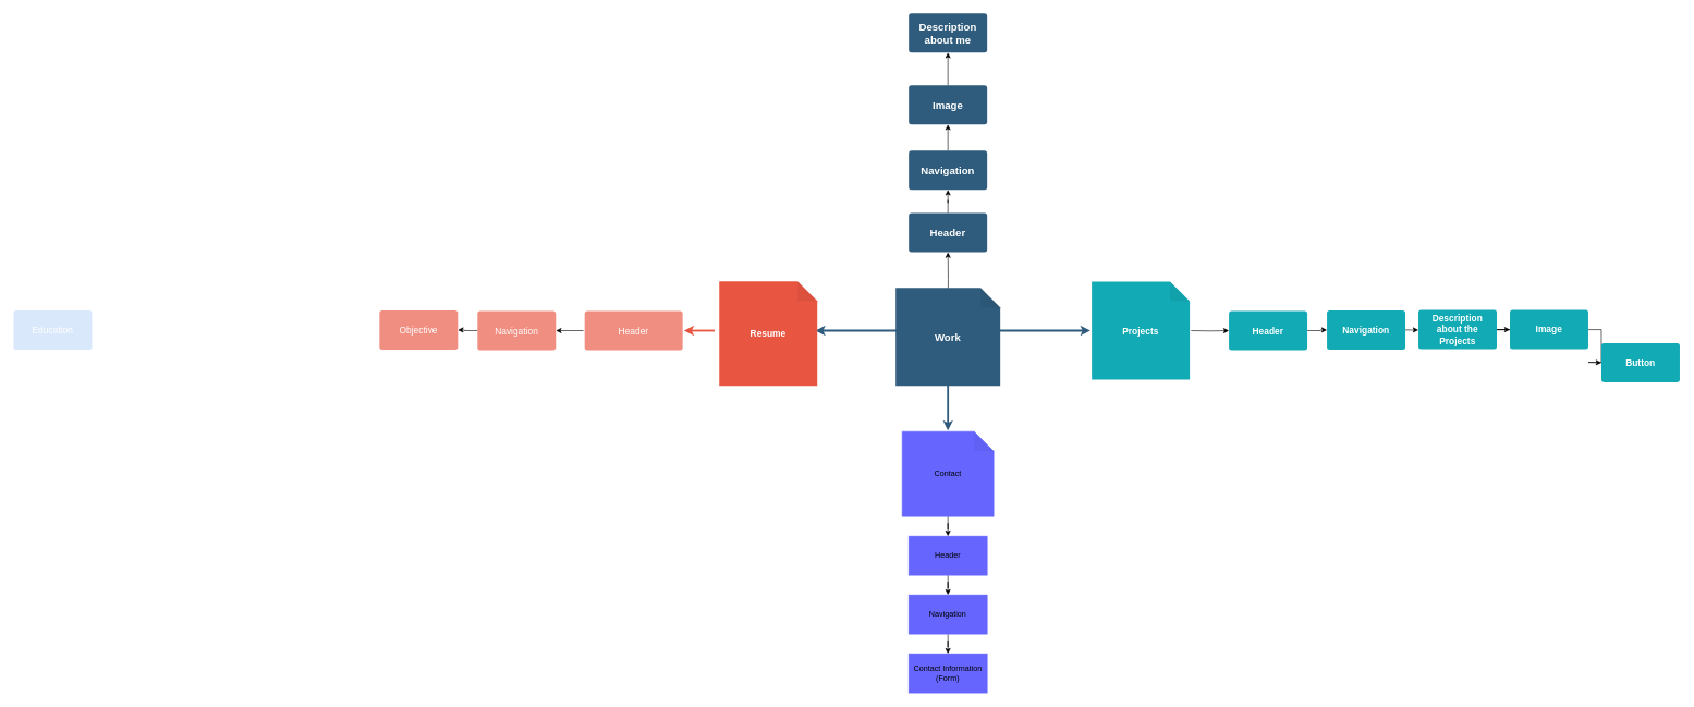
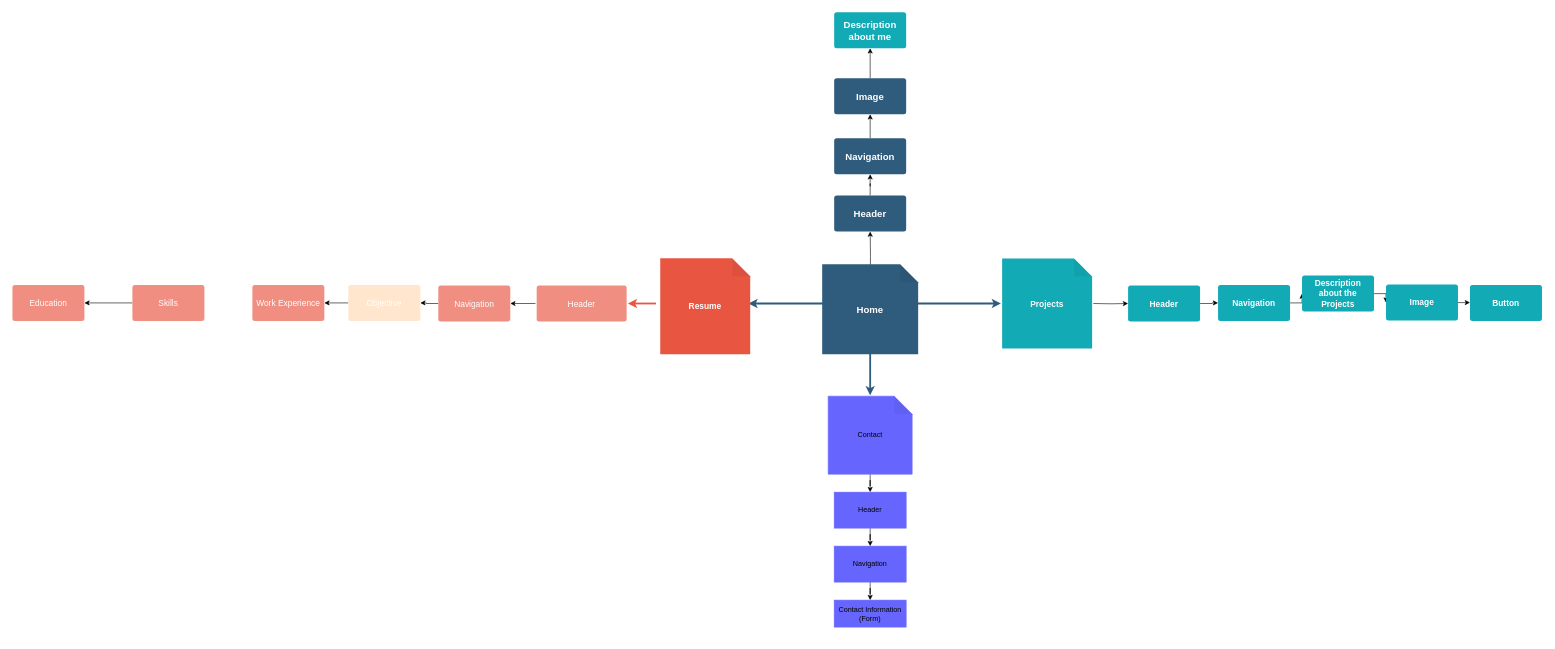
  <mxCell id="0" />
  <mxCell id="1" parent="0" />
  <mxCell id="2" value="" style="edgeStyle=none;rounded=0;jumpStyle=none;html=1;shadow=0;labelBackgroundColor=none;startArrow=none;startFill=0;endArrow=classic;endFill=1;jettySize=auto;orthogonalLoop=1;strokeColor=#2F5B7C;strokeWidth=3;fontFamily=Helvetica;fontSize=16;fontColor=#23445D;spacing=5;" parent="1" edge="1"><mxGeometry relative="1" as="geometry"><mxPoint x="1527" y="505.5" as="sourcePoint" /><mxPoint x="1668" y="505.5" as="targetPoint" /></mxGeometry></mxCell>
  <mxCell id="3" value="" style="edgeStyle=none;rounded=0;jumpStyle=none;html=1;shadow=0;labelBackgroundColor=none;startArrow=none;startFill=0;endArrow=classic;endFill=1;jettySize=auto;orthogonalLoop=1;strokeColor=#2F5B7C;strokeWidth=3;fontFamily=Helvetica;fontSize=16;fontColor=#23445D;spacing=5;" parent="1" edge="1"><mxGeometry relative="1" as="geometry"><mxPoint x="1450" y="542.5" as="sourcePoint" /><mxPoint x="1450" y="658.5" as="targetPoint" /></mxGeometry></mxCell>
  <mxCell id="4" value="" style="edgeStyle=none;rounded=0;jumpStyle=none;html=1;shadow=0;labelBackgroundColor=none;startArrow=none;startFill=0;endArrow=classic;endFill=1;jettySize=auto;orthogonalLoop=1;strokeColor=#2F5B7C;strokeWidth=3;fontFamily=Helvetica;fontSize=16;fontColor=#23445D;spacing=5;" parent="1" edge="1"><mxGeometry relative="1" as="geometry"><mxPoint x="1373" y="505.5" as="sourcePoint" /><mxPoint x="1247" y="505.5" as="targetPoint" /></mxGeometry></mxCell>
  <mxCell id="5" value="" style="edgeStyle=orthogonalEdgeStyle;rounded=0;orthogonalLoop=1;jettySize=auto;html=1;" edge="1" parent="1" target="11"><mxGeometry relative="1" as="geometry"><mxPoint x="1450" y="468.5" as="sourcePoint" /></mxGeometry></mxCell>
  <mxCell id="6" value="" style="edgeStyle=none;rounded=1;jumpStyle=none;html=1;shadow=0;labelBackgroundColor=none;startArrow=none;startFill=0;jettySize=auto;orthogonalLoop=1;strokeColor=#E85642;strokeWidth=3;fontFamily=Helvetica;fontSize=14;fontColor=#FFFFFF;spacing=5;fontStyle=1;fillColor=#b0e3e6;" parent="1" target="8" edge="1"><mxGeometry relative="1" as="geometry"><mxPoint x="1093" y="505.5" as="sourcePoint" /></mxGeometry></mxCell>
  <mxCell id="7" value="" style="edgeStyle=orthogonalEdgeStyle;rounded=0;orthogonalLoop=1;jettySize=auto;html=1;" edge="1" parent="1" source="8" target="18"><mxGeometry relative="1" as="geometry" /></mxCell>
  <mxCell id="8" value="Header" style="rounded=1;whiteSpace=wrap;html=1;shadow=0;labelBackgroundColor=none;strokeColor=none;strokeWidth=3;fillColor=#f08e81;fontFamily=Helvetica;fontSize=14;fontColor=#FFFFFF;align=center;spacing=5;fontStyle=0;arcSize=7;perimeterSpacing=2;" parent="1" vertex="1"><mxGeometry x="894" y="475.5" width="150" height="60" as="geometry" /></mxCell>
  <mxCell id="9" value="" style="edgeStyle=orthogonalEdgeStyle;rounded=0;orthogonalLoop=1;jettySize=auto;html=1;" edge="1" parent="1" target="26"><mxGeometry relative="1" as="geometry"><mxPoint x="1822" y="505.5" as="sourcePoint" /></mxGeometry></mxCell>
  <mxCell id="10" value="" style="edgeStyle=orthogonalEdgeStyle;rounded=0;orthogonalLoop=1;jettySize=auto;html=1;" edge="1" parent="1" source="11" target="13"><mxGeometry relative="1" as="geometry" /></mxCell>
  <mxCell id="11" value="Header" style="whiteSpace=wrap;html=1;fontSize=16;fillColor=#2F5B7C;strokeColor=none;fontColor=#FFFFFF;rounded=1;shadow=0;labelBackgroundColor=none;strokeWidth=3;fontStyle=1;spacing=5;arcSize=7;" vertex="1" parent="1"><mxGeometry x="1390" y="325.5" width="120" height="60" as="geometry" /></mxCell>
  <mxCell id="12" value="" style="edgeStyle=orthogonalEdgeStyle;rounded=0;orthogonalLoop=1;jettySize=auto;html=1;" edge="1" parent="1" source="13" target="15"><mxGeometry relative="1" as="geometry" /></mxCell>
  <mxCell id="13" value="Navigation" style="whiteSpace=wrap;html=1;fontSize=16;fillColor=#2F5B7C;strokeColor=none;fontColor=#FFFFFF;rounded=1;shadow=0;labelBackgroundColor=none;strokeWidth=3;fontStyle=1;spacing=5;arcSize=7;" vertex="1" parent="1"><mxGeometry x="1390" y="230" width="120" height="60" as="geometry" /></mxCell>
  <mxCell id="14" value="" style="edgeStyle=orthogonalEdgeStyle;rounded=0;orthogonalLoop=1;jettySize=auto;html=1;" edge="1" parent="1" source="15" target="16"><mxGeometry relative="1" as="geometry" /></mxCell>
  <mxCell id="15" value="Image" style="whiteSpace=wrap;html=1;fontSize=16;fillColor=#2F5B7C;strokeColor=none;fontColor=#FFFFFF;rounded=1;shadow=0;labelBackgroundColor=none;strokeWidth=3;fontStyle=1;spacing=5;arcSize=7;" vertex="1" parent="1"><mxGeometry x="1390" y="130" width="120" height="60" as="geometry" /></mxCell>
- <mxCell id="16" value="Description about me" style="whiteSpace=wrap;html=1;fontSize=16;fillColor=#2F5B7C;strokeColor=none;fontColor=#FFFFFF;rounded=1;shadow=0;labelBackgroundColor=none;strokeWidth=3;fontStyle=1;spacing=5;arcSize=7;" vertex="1" parent="1"><mxGeometry x="1390" y="20" width="120" height="60" as="geometry" /></mxCell>
+ <mxCell id="16" value="Description about me" style="whiteSpace=wrap;html=1;fontSize=16;fillColor=#12aab5;strokeColor=none;fontColor=#FFFFFF;rounded=1;shadow=0;labelBackgroundColor=none;strokeWidth=3;fontStyle=1;spacing=5;arcSize=7;" vertex="1" parent="1"><mxGeometry x="1390" y="20" width="120" height="60" as="geometry" /></mxCell>
  <mxCell id="17" value="" style="edgeStyle=orthogonalEdgeStyle;rounded=0;orthogonalLoop=1;jettySize=auto;html=1;" edge="1" parent="1" source="18" target="20"><mxGeometry relative="1" as="geometry" /></mxCell>
  <mxCell id="18" value="Navigation" style="whiteSpace=wrap;html=1;fontSize=14;fillColor=#f08e81;strokeColor=none;fontColor=#FFFFFF;rounded=1;shadow=0;labelBackgroundColor=none;strokeWidth=3;spacing=5;fontStyle=0;arcSize=7;" vertex="1" parent="1"><mxGeometry x="730" y="475.5" width="120" height="60" as="geometry" /></mxCell>
- <mxCell id="20" value="Objective" style="whiteSpace=wrap;html=1;fontSize=14;fillColor=#f08e81;strokeColor=none;fontColor=#FFFFFF;rounded=1;shadow=0;labelBackgroundColor=none;strokeWidth=3;spacing=5;fontStyle=0;arcSize=7;" vertex="1" parent="1"><mxGeometry x="580" y="474.5" width="120" height="60" as="geometry" /></mxCell>
- <mxCell id="24" value="Education" style="whiteSpace=wrap;html=1;fontSize=14;fillColor=#dae8fc;strokeColor=none;fontColor=#FFFFFF;rounded=1;shadow=0;labelBackgroundColor=none;strokeWidth=3;spacing=5;fontStyle=0;arcSize=7;" vertex="1" parent="1"><mxGeometry x="20" y="474.5" width="120" height="60" as="geometry" /></mxCell>
+ <mxCell id="19" value="" style="edgeStyle=orthogonalEdgeStyle;rounded=0;orthogonalLoop=1;jettySize=auto;html=1;" edge="1" parent="1" source="20" target="21"><mxGeometry relative="1" as="geometry" /></mxCell>
+ <mxCell id="20" value="Objective" style="whiteSpace=wrap;html=1;fontSize=14;fillColor=#ffe6cc;strokeColor=none;fontColor=#FFFFFF;rounded=1;shadow=0;labelBackgroundColor=none;strokeWidth=3;spacing=5;fontStyle=0;arcSize=7;" vertex="1" parent="1"><mxGeometry x="580" y="474.5" width="120" height="60" as="geometry" /></mxCell>
+ <mxCell id="21" value="Work Experience" style="whiteSpace=wrap;html=1;fontSize=14;fillColor=#f08e81;strokeColor=none;fontColor=#FFFFFF;rounded=1;shadow=0;labelBackgroundColor=none;strokeWidth=3;spacing=5;fontStyle=0;arcSize=7;" vertex="1" parent="1"><mxGeometry x="420" y="474.5" width="120" height="60" as="geometry" /></mxCell>
+ <mxCell id="22" value="" style="edgeStyle=orthogonalEdgeStyle;rounded=0;orthogonalLoop=1;jettySize=auto;html=1;" edge="1" parent="1" source="23" target="24"><mxGeometry relative="1" as="geometry" /></mxCell>
+ <mxCell id="23" value="Skills" style="whiteSpace=wrap;html=1;fontSize=14;fillColor=#f08e81;strokeColor=none;fontColor=#FFFFFF;rounded=1;shadow=0;labelBackgroundColor=none;strokeWidth=3;spacing=5;fontStyle=0;arcSize=7;" vertex="1" parent="1"><mxGeometry x="220" y="474.5" width="120" height="60" as="geometry" /></mxCell>
+ <mxCell id="24" value="Education" style="whiteSpace=wrap;html=1;fontSize=14;fillColor=#f08e81;strokeColor=none;fontColor=#FFFFFF;rounded=1;shadow=0;labelBackgroundColor=none;strokeWidth=3;spacing=5;fontStyle=0;arcSize=7;" vertex="1" parent="1"><mxGeometry x="20" y="474.5" width="120" height="60" as="geometry" /></mxCell>
  <mxCell id="25" value="" style="edgeStyle=orthogonalEdgeStyle;rounded=0;orthogonalLoop=1;jettySize=auto;html=1;" edge="1" parent="1" source="26" target="28"><mxGeometry relative="1" as="geometry" /></mxCell>
  <mxCell id="26" value="Header" style="whiteSpace=wrap;html=1;fontSize=14;fillColor=#12aab5;strokeColor=none;fontColor=#FFFFFF;rounded=1;shadow=0;labelBackgroundColor=none;strokeWidth=3;spacing=5;fontStyle=1;arcSize=7;" vertex="1" parent="1"><mxGeometry x="1880" y="475.5" width="120" height="60" as="geometry" /></mxCell>
  <mxCell id="27" value="" style="edgeStyle=orthogonalEdgeStyle;rounded=0;orthogonalLoop=1;jettySize=auto;html=1;" edge="1" parent="1" source="28" target="30"><mxGeometry relative="1" as="geometry" /></mxCell>
  <mxCell id="28" value="Navigation" style="whiteSpace=wrap;html=1;fontSize=14;fillColor=#12aab5;strokeColor=none;fontColor=#FFFFFF;rounded=1;shadow=0;labelBackgroundColor=none;strokeWidth=3;spacing=5;fontStyle=1;arcSize=7;" vertex="1" parent="1"><mxGeometry x="2030" y="474.5" width="120" height="60" as="geometry" /></mxCell>
  <mxCell id="29" value="" style="edgeStyle=orthogonalEdgeStyle;rounded=0;orthogonalLoop=1;jettySize=auto;html=1;" edge="1" parent="1" source="30" target="32"><mxGeometry relative="1" as="geometry" /></mxCell>
- <mxCell id="30" value="Description about the Projects" style="whiteSpace=wrap;html=1;fontSize=14;fillColor=#12aab5;strokeColor=none;fontColor=#FFFFFF;rounded=1;shadow=0;labelBackgroundColor=none;strokeWidth=3;spacing=5;fontStyle=1;arcSize=7;" vertex="1" parent="1"><mxGeometry x="2170" y="474" width="120" height="60" as="geometry" /></mxCell>
+ <mxCell id="30" value="Description about the Projects" style="whiteSpace=wrap;html=1;fontSize=14;fillColor=#12aab5;strokeColor=none;fontColor=#FFFFFF;rounded=1;shadow=0;labelBackgroundColor=none;strokeWidth=3;spacing=5;fontStyle=1;arcSize=7;" vertex="1" parent="1"><mxGeometry x="2170" y="459" width="120" height="60" as="geometry" /></mxCell>
  <mxCell id="31" value="" style="edgeStyle=orthogonalEdgeStyle;rounded=0;orthogonalLoop=1;jettySize=auto;html=1;" edge="1" parent="1" source="32" target="33"><mxGeometry relative="1" as="geometry" /></mxCell>
  <mxCell id="32" value="Image" style="whiteSpace=wrap;html=1;fontSize=14;fillColor=#12aab5;strokeColor=none;fontColor=#FFFFFF;rounded=1;shadow=0;labelBackgroundColor=none;strokeWidth=3;spacing=5;fontStyle=1;arcSize=7;" vertex="1" parent="1"><mxGeometry x="2310" y="474" width="120" height="60" as="geometry" /></mxCell>
- <mxCell id="33" value="Button" style="whiteSpace=wrap;html=1;fontSize=14;fillColor=#12aab5;strokeColor=none;fontColor=#FFFFFF;rounded=1;shadow=0;labelBackgroundColor=none;strokeWidth=3;spacing=5;fontStyle=1;arcSize=7;" vertex="1" parent="1"><mxGeometry x="2450" y="524.5" width="120" height="60" as="geometry" /></mxCell>
+ <mxCell id="33" value="Button" style="whiteSpace=wrap;html=1;fontSize=14;fillColor=#12aab5;strokeColor=none;fontColor=#FFFFFF;rounded=1;shadow=0;labelBackgroundColor=none;strokeWidth=3;spacing=5;fontStyle=1;arcSize=7;" vertex="1" parent="1"><mxGeometry x="2450" y="474.5" width="120" height="60" as="geometry" /></mxCell>
  <mxCell id="34" value="" style="edgeStyle=orthogonalEdgeStyle;rounded=0;orthogonalLoop=1;jettySize=auto;html=1;" edge="1" parent="1" source="35" target="37"><mxGeometry relative="1" as="geometry" /></mxCell>
  <mxCell id="35" value="Contact" style="shape=note;whiteSpace=wrap;html=1;backgroundOutline=1;darkOpacity=0.05;strokeColor=#6666FF;fillColor=#6666FF;" vertex="1" parent="1"><mxGeometry x="1380" y="660" width="140" height="130" as="geometry" /></mxCell>
  <mxCell id="36" value="" style="edgeStyle=orthogonalEdgeStyle;rounded=0;orthogonalLoop=1;jettySize=auto;html=1;" edge="1" parent="1" source="37" target="39"><mxGeometry relative="1" as="geometry" /></mxCell>
  <mxCell id="37" value="Header" style="whiteSpace=wrap;html=1;fillColor=#6666FF;strokeColor=#6666FF;" vertex="1" parent="1"><mxGeometry x="1390" y="820" width="120" height="60" as="geometry" /></mxCell>
  <mxCell id="38" value="" style="edgeStyle=orthogonalEdgeStyle;rounded=0;orthogonalLoop=1;jettySize=auto;html=1;" edge="1" parent="1" source="39" target="40"><mxGeometry relative="1" as="geometry" /></mxCell>
  <mxCell id="39" value="Navigation" style="whiteSpace=wrap;html=1;fillColor=#6666FF;strokeColor=#6666FF;" vertex="1" parent="1"><mxGeometry x="1390" y="910" width="120" height="60" as="geometry" /></mxCell>
- <mxCell id="40" value="Contact Information (Form)" style="whiteSpace=wrap;html=1;fillColor=#6666FF;strokeColor=#6666FF;" vertex="1" parent="1"><mxGeometry x="1390" y="1000" width="120" height="60" as="geometry" /></mxCell>
- <mxCell id="41" value="Work" style="shape=note;whiteSpace=wrap;html=1;backgroundOutline=1;darkOpacity=0.05;fontSize=16;fillColor=#2F5B7C;strokeColor=none;fontColor=#FFFFFF;rounded=1;shadow=0;labelBackgroundColor=none;strokeWidth=3;fontStyle=1;spacing=5;arcSize=7;" vertex="1" parent="1"><mxGeometry x="1370" y="440" width="160" height="150" as="geometry" /></mxCell>
+ <mxCell id="40" value="Contact Information (Form)" style="whiteSpace=wrap;html=1;fillColor=#6666FF;strokeColor=#6666FF;" vertex="1" parent="1"><mxGeometry x="1390" y="1000" width="120" height="45" as="geometry" /></mxCell>
+ <mxCell id="41" value="Home" style="shape=note;whiteSpace=wrap;html=1;backgroundOutline=1;darkOpacity=0.05;fontSize=16;fillColor=#2F5B7C;strokeColor=none;fontColor=#FFFFFF;rounded=1;shadow=0;labelBackgroundColor=none;strokeWidth=3;fontStyle=1;spacing=5;arcSize=7;" vertex="1" parent="1"><mxGeometry x="1370" y="440" width="160" height="150" as="geometry" /></mxCell>
  <mxCell id="42" value="Resume" style="shape=note;whiteSpace=wrap;html=1;backgroundOutline=1;darkOpacity=0.05;fontSize=14;fillColor=#e85642;strokeColor=none;fontColor=#FFFFFF;rounded=1;shadow=0;labelBackgroundColor=none;strokeWidth=3;spacing=5;fontStyle=1;arcSize=7;" vertex="1" parent="1"><mxGeometry x="1100" y="430" width="150" height="160" as="geometry" /></mxCell>
  <mxCell id="43" value="Projects" style="shape=note;whiteSpace=wrap;html=1;backgroundOutline=1;darkOpacity=0.05;fontSize=14;fillColor=#12aab5;strokeColor=none;fontColor=#FFFFFF;rounded=1;shadow=0;labelBackgroundColor=none;strokeWidth=3;spacing=5;fontStyle=1;arcSize=7;" vertex="1" parent="1"><mxGeometry x="1670" y="430.5" width="150" height="150" as="geometry" /></mxCell>
